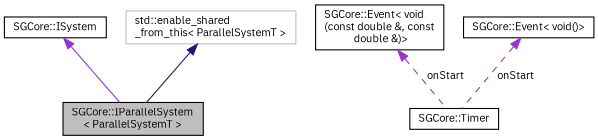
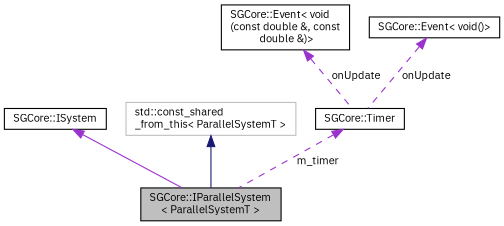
  digraph {
    fontname="IBM Plex Sans"
    node [color=black fillcolor=white fontname="IBM Plex Sans" fontsize=10 shape=record style=filled]
    edge [color=darkorchid3 dir=back fontname="IBM Plex Sans" fontsize=10 labelfontname=Helvetica labelfontsize=10 style=dashed]
    n1 [fillcolor=grey75 fontcolor=black height=0.2 label="SGCore::IParallelSystem\l\< ParallelSystemT \>" width=0.4]
    n2 [height=0.2 label="SGCore::ISystem" width=0.4]
-   n3 [color=grey75 height=0.2 label="std::enable_shared\l_from_this\< ParallelSystemT \>" width=0.4]
+   n3 [color=grey75 height=0.2 label="std::const_shared\l_from_this\< ParallelSystemT \>" width=0.4]
    n4 [height=0.2 label="SGCore::Timer" width=0.4]
    n5 [height=0.2 label="SGCore::Event\< void\l(const double &, const\l double &)\>" width=0.4]
    n6 [height=0.2 label="SGCore::Event\< void()\>" width=0.4]
    n2 -> n1 [style=solid]
    n3 -> n1 [color=midnightblue style=solid]
-   n5 -> n4 [label=" onStart"]
-   n6 -> n4 [label=" onStart"]
+   n4 -> n1 [label=" m_timer"]
+   n5 -> n4 [label=" onUpdate"]
+   n6 -> n4 [label=" onUpdate"]
  }
